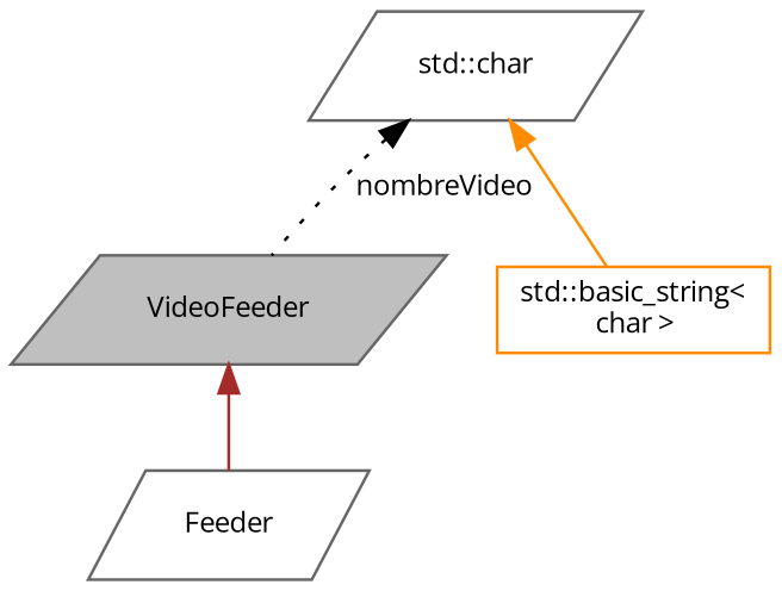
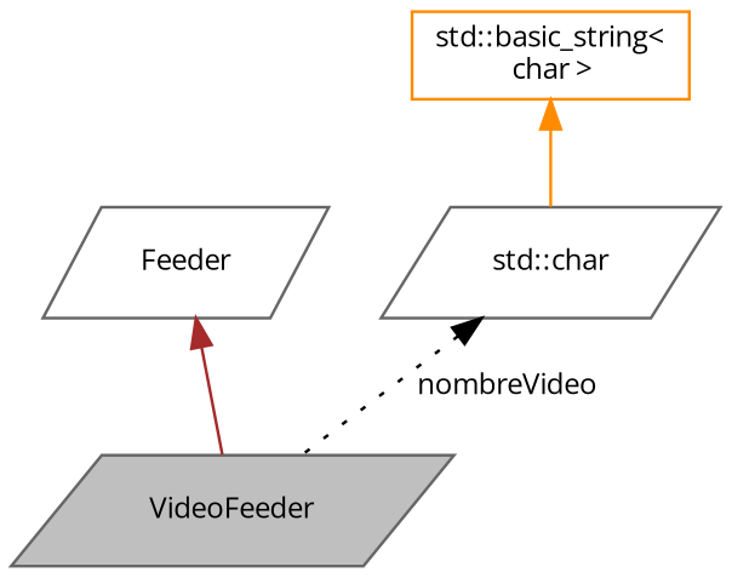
  digraph {
    fontname="Open Sans"
    node [color=gray40 fillcolor=white fontname="Open Sans" fontsize=10 shape=parallelogram style=filled]
    edge [dir=back fontname="Open Sans" fontsize=10 labelfontname=Helvetica labelfontsize=10 style=solid]
    n1 [fillcolor=grey75 fontcolor=black height=0.2 label=VideoFeeder width=0.4]
    n2 [height=0.2 label=Feeder width=0.4]
    n3 [height=0.2 label="std::char" width=0.4]
    n4 [color=darkorange height=0.2 label="std::basic_string\<\l char \>" shape=box width=0.4]
-   n1 -> n2 [color=brown]
+   n2 -> n1 [color=brown]
    n3 -> n1 [color=black label=" nombreVideo" style=dotted]
-   n3 -> n4 [color=darkorange]
+   n4 -> n3 [color=darkorange]
  }
